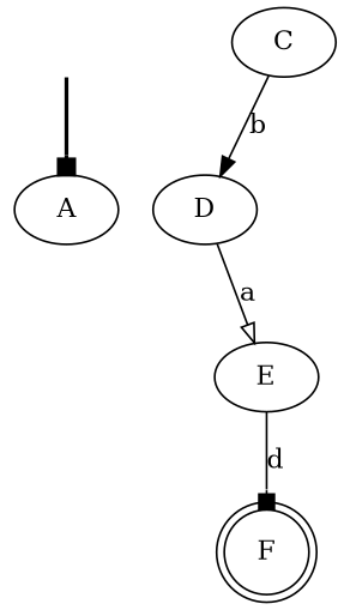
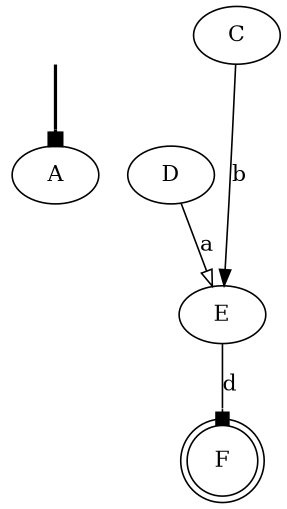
  digraph {
    rankdir=TB
    edge [arrowhead=box]
    fake [style=invisible]
    A [root=true]
    C
    D
    E
    F [shape=doublecircle]
    fake -> A [style=bold]
-   C -> D [arrowhead=normal label=b]
+   C -> E [arrowhead=normal label=b]
    D -> E [arrowhead=onormal label=a]
    E -> F [label=d]
  }
